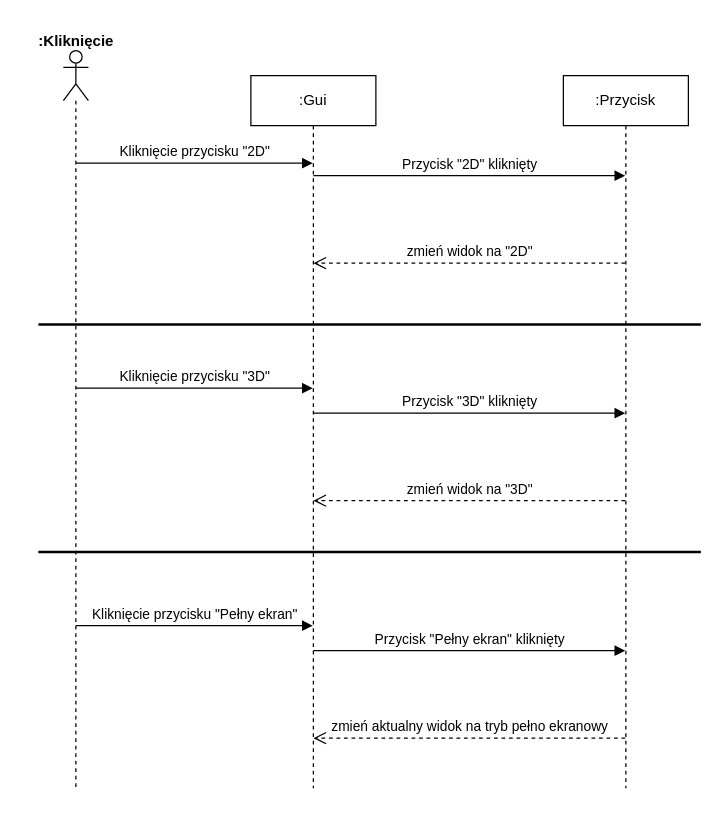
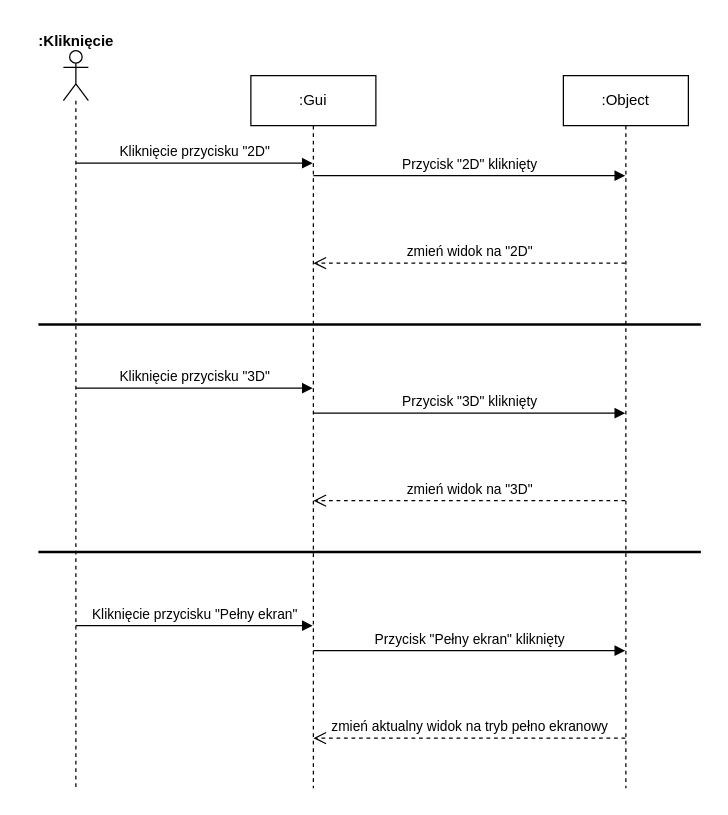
  <mxCell id="0" />
  <mxCell id="1" parent="0" />
  <mxCell id="2" value="" style="shape=umlLifeline;perimeter=lifelinePerimeter;whiteSpace=wrap;html=1;container=1;dropTarget=0;collapsible=0;recursiveResize=0;outlineConnect=0;portConstraint=eastwest;newEdgeStyle={&quot;curved&quot;:0,&quot;rounded&quot;:0};participant=umlActor;size=40;" vertex="1" parent="1"><mxGeometry x="50" y="40" width="20" height="590" as="geometry" /></mxCell>
  <mxCell id="3" value=":Kliknięcie" style="text;align=center;fontStyle=1;verticalAlign=middle;spacingLeft=3;spacingRight=3;strokeColor=none;rotatable=0;points=[[0,0.5],[1,0.5]];portConstraint=eastwest;html=1;rounded=0;" vertex="1" parent="1"><mxGeometry width="80" height="26" as="geometry" x="20" y="20" /></mxCell>
  <mxCell id="4" value=":Gui" style="shape=umlLifeline;perimeter=lifelinePerimeter;whiteSpace=wrap;html=1;container=1;dropTarget=0;collapsible=0;recursiveResize=0;outlineConnect=0;portConstraint=eastwest;newEdgeStyle={&quot;curved&quot;:0,&quot;rounded&quot;:0};" vertex="1" parent="1"><mxGeometry x="200" y="60" width="100" height="570" as="geometry" /></mxCell>
  <mxCell id="5" value="Kliknięcie przycisku &quot;2D&quot;" style="html=1;verticalAlign=bottom;endArrow=block;curved=0;rounded=0;" edge="1" parent="1" target="4"><mxGeometry width="80" relative="1" as="geometry"><mxPoint x="60.083" y="130" as="sourcePoint" /><mxPoint x="219.5" y="130" as="targetPoint" /></mxGeometry></mxCell>
  <mxCell id="6" value="Kliknięcie przycisku &quot;3D&quot;" style="html=1;verticalAlign=bottom;endArrow=block;curved=0;rounded=0;" edge="1" parent="1"><mxGeometry width="80" relative="1" as="geometry"><mxPoint x="60.003" y="310" as="sourcePoint" /><mxPoint x="249.5" y="310" as="targetPoint" /></mxGeometry></mxCell>
  <mxCell id="7" value="Kliknięcie przycisku &quot;Pełny ekran&quot;" style="html=1;verticalAlign=bottom;endArrow=block;curved=0;rounded=0;" edge="1" parent="1"><mxGeometry x="0.001" width="80" relative="1" as="geometry"><mxPoint x="60.003" y="500" as="sourcePoint" /><mxPoint x="249.5" y="500" as="targetPoint" /><mxPoint as="offset" /></mxGeometry></mxCell>
- <mxCell id="8" value=":Przycisk" style="shape=umlLifeline;perimeter=lifelinePerimeter;whiteSpace=wrap;html=1;container=1;dropTarget=0;collapsible=0;recursiveResize=0;outlineConnect=0;portConstraint=eastwest;newEdgeStyle={&quot;curved&quot;:0,&quot;rounded&quot;:0};" vertex="1" parent="1"><mxGeometry x="450" y="60" width="100" height="570" as="geometry" /></mxCell>
+ <mxCell id="8" value=":Object" style="shape=umlLifeline;perimeter=lifelinePerimeter;whiteSpace=wrap;html=1;container=1;dropTarget=0;collapsible=0;recursiveResize=0;outlineConnect=0;portConstraint=eastwest;newEdgeStyle={&quot;curved&quot;:0,&quot;rounded&quot;:0};" vertex="1" parent="1"><mxGeometry x="450" y="60" width="100" height="570" as="geometry" /></mxCell>
  <mxCell id="9" value="Przycisk &quot;2D&quot; kliknięty" style="html=1;verticalAlign=bottom;endArrow=block;curved=0;rounded=0;" edge="1" parent="1" target="8"><mxGeometry width="80" relative="1" as="geometry"><mxPoint x="250.003" y="140" as="sourcePoint" /><mxPoint x="438.92" y="140" as="targetPoint" /></mxGeometry></mxCell>
  <mxCell id="10" value="zmień widok na &quot;2D&quot;" style="html=1;verticalAlign=bottom;endArrow=open;dashed=1;endSize=8;curved=0;rounded=0;" edge="1" parent="1" source="8"><mxGeometry relative="1" as="geometry"><mxPoint x="469.5" y="210" as="sourcePoint" /><mxPoint x="250.074" y="210" as="targetPoint" /></mxGeometry></mxCell>
  <mxCell id="11" value="" style="line;strokeWidth=2;fillColor=none;align=left;verticalAlign=middle;spacingTop=-1;spacingLeft=3;spacingRight=3;rotatable=0;labelPosition=right;points=[];portConstraint=eastwest;strokeColor=inherit;" vertex="1" parent="1"><mxGeometry x="30" y="258" width="530" height="2" as="geometry" /></mxCell>
  <mxCell id="12" value="Przycisk &quot;3D&quot; kliknięty" style="html=1;verticalAlign=bottom;endArrow=block;curved=0;rounded=0;" edge="1" parent="1" target="8"><mxGeometry width="80" relative="1" as="geometry"><mxPoint x="250.003" y="330" as="sourcePoint" /><mxPoint x="470" y="330" as="targetPoint" /></mxGeometry></mxCell>
  <mxCell id="13" value="zmień widok na &quot;3D&quot;" style="html=1;verticalAlign=bottom;endArrow=open;dashed=1;endSize=8;curved=0;rounded=0;" edge="1" parent="1" source="8"><mxGeometry relative="1" as="geometry"><mxPoint x="469.5" y="400" as="sourcePoint" /><mxPoint x="250.074" y="400" as="targetPoint" /></mxGeometry></mxCell>
  <mxCell id="14" value="" style="line;strokeWidth=2;fillColor=none;align=left;verticalAlign=middle;spacingTop=-1;spacingLeft=3;spacingRight=3;rotatable=0;labelPosition=right;points=[];portConstraint=eastwest;strokeColor=inherit;" vertex="1" parent="1"><mxGeometry x="30" y="440" width="530" height="2" as="geometry" /></mxCell>
  <mxCell id="15" value="Przycisk &quot;Pełny ekran&quot; kliknięty" style="html=1;verticalAlign=bottom;endArrow=block;curved=0;rounded=0;" edge="1" parent="1" target="8"><mxGeometry width="80" relative="1" as="geometry"><mxPoint x="250.003" y="520" as="sourcePoint" /><mxPoint x="470" y="520" as="targetPoint" /></mxGeometry></mxCell>
  <mxCell id="16" value="zmień aktualny widok na tryb pełno ekranowy" style="html=1;verticalAlign=bottom;endArrow=open;dashed=1;endSize=8;curved=0;rounded=0;" edge="1" parent="1" source="8"><mxGeometry relative="1" as="geometry"><mxPoint x="469.5" y="590" as="sourcePoint" /><mxPoint x="250.074" y="590" as="targetPoint" /></mxGeometry></mxCell>
